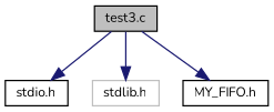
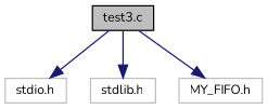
  digraph {
    fontname=Nunito
    node [color=black fillcolor=white fontname=Nunito fontsize=10 shape=record style=filled]
    edge [color=midnightblue fontname=Nunito fontsize=10 labelfontname=Helvetica labelfontsize=10 style=solid]
    n1 [fillcolor=grey75 fontcolor=black height=0.2 label="test3.c" width=0.4]
-   n2 [height=0.2 label="stdio.h" width=0.4]
+   n2 [color=grey75 height=0.2 label="stdio.h" width=0.4]
    n3 [color=grey75 height=0.2 label="stdlib.h" width=0.4]
-   n4 [height=0.2 label="MY_FIFO.h" width=0.4]
+   n4 [color=grey75 height=0.2 label="MY_FIFO.h" width=0.4]
    n1 -> n2
    n1 -> n3
    n1 -> n4
  }
